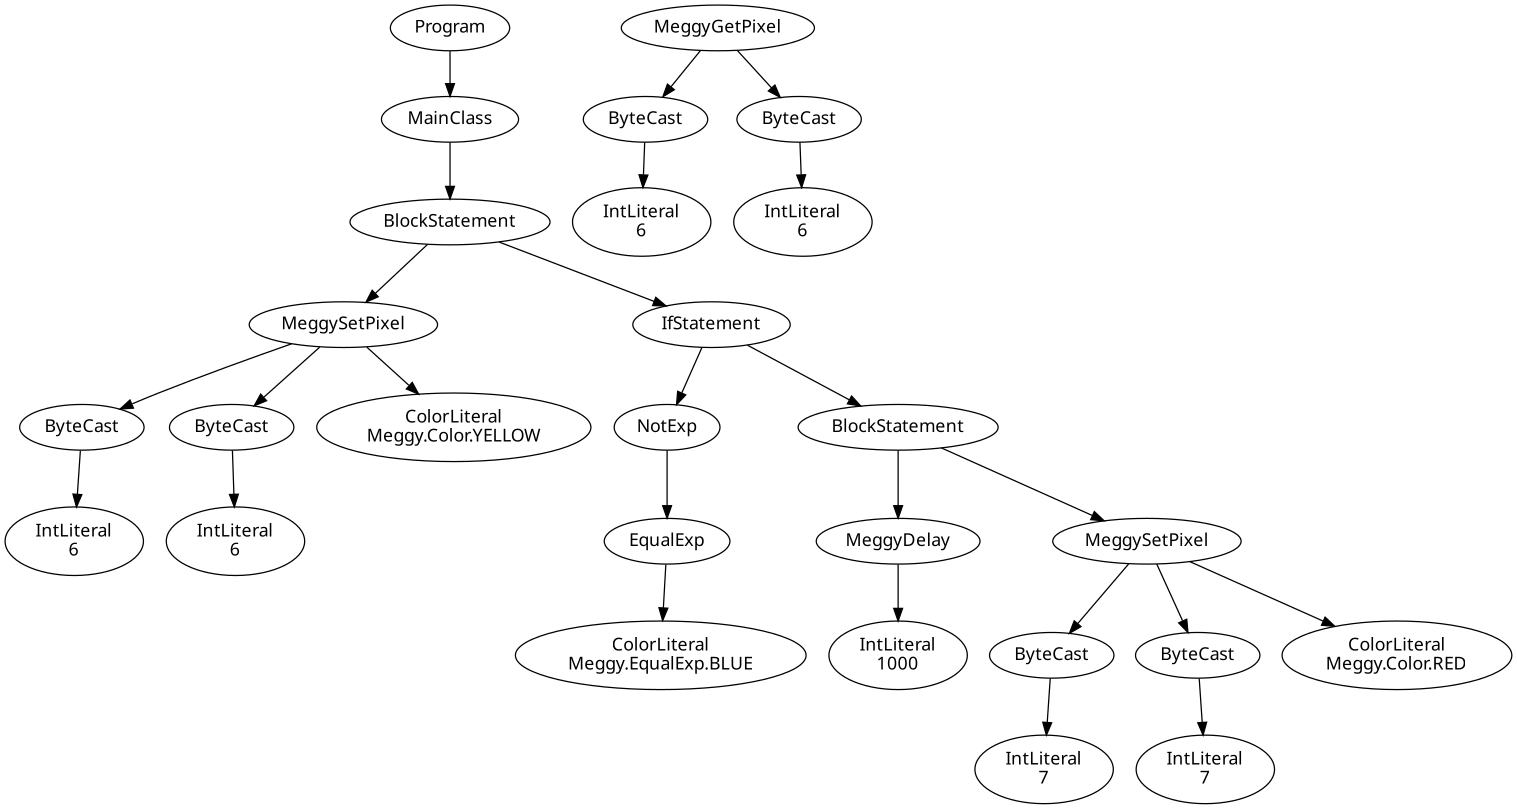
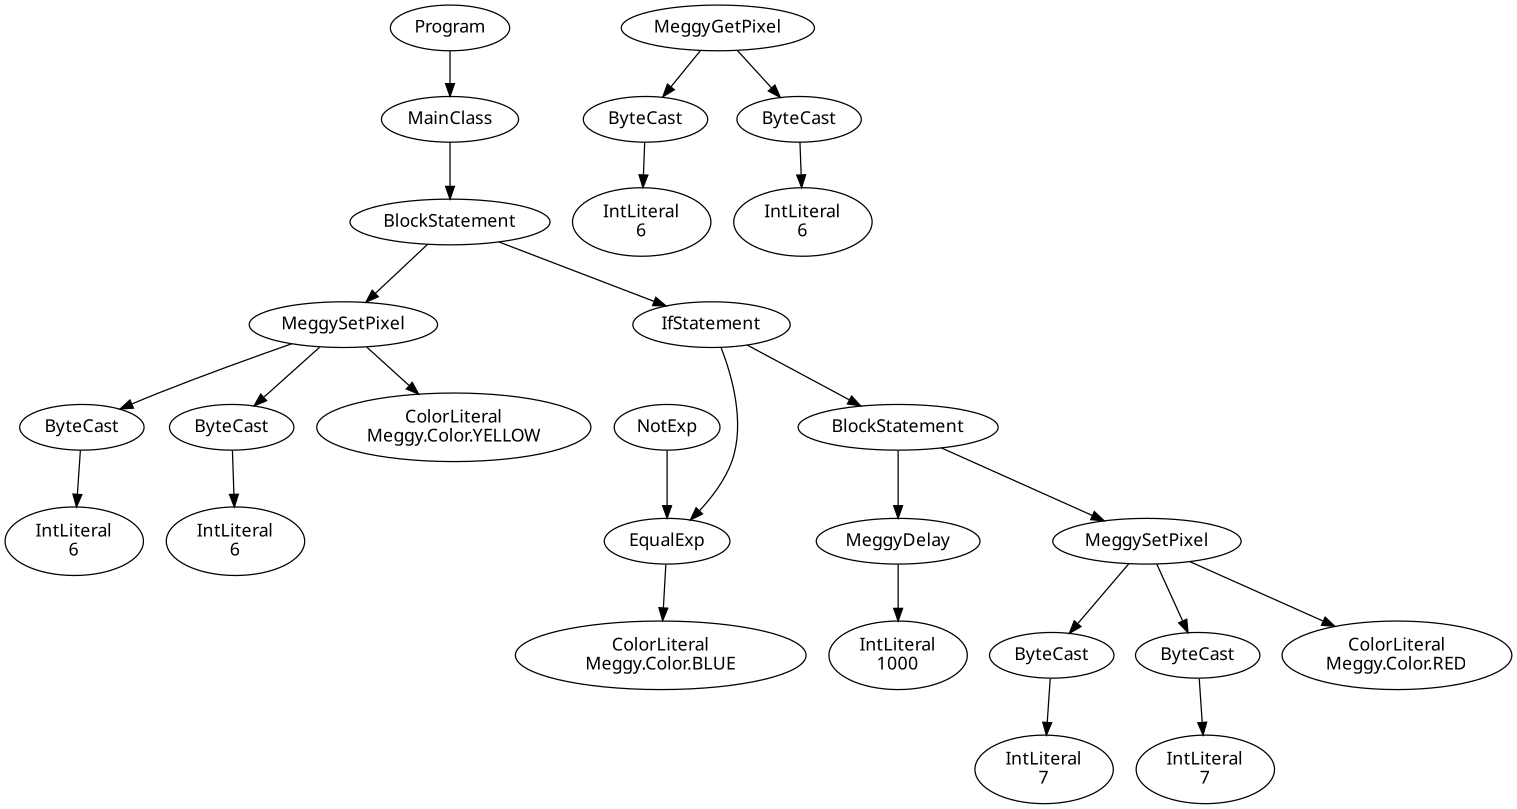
  digraph {
    fontname="Noto Sans"
    node [fontname="Noto Sans"]
    edge [fontname="Noto Sans"]
    n1 [label=Program]
    n2 [label=MainClass]
    n3 [label=BlockStatement]
    n4 [label=MeggySetPixel]
    n5 [label=IfStatement]
    n6 [label=ByteCast]
    n7 [label=ByteCast]
    n8 [label="ColorLiteral\nMeggy.Color.YELLOW"]
    n9 [label=NotExp]
    n10 [label=BlockStatement]
    n11 [label="IntLiteral\n6"]
    n12 [label="IntLiteral\n6"]
    n13 [label=EqualExp]
    n14 [label=MeggyDelay]
    n15 [label=MeggySetPixel]
-   n16 [label="ColorLiteral\nMeggy.EqualExp.BLUE"]
+   n16 [label="ColorLiteral\nMeggy.Color.BLUE"]
    n17 [label=MeggyGetPixel]
    n18 [label=ByteCast]
    n19 [label=ByteCast]
    n20 [label="IntLiteral\n6"]
    n21 [label="IntLiteral\n6"]
    n22 [label="IntLiteral\n1000"]
    n23 [label=ByteCast]
    n24 [label=ByteCast]
    n25 [label="ColorLiteral\nMeggy.Color.RED"]
    n26 [label="IntLiteral\n7"]
    n27 [label="IntLiteral\n7"]
    n1 -> n2
    n2 -> n3
    n3 -> n4
    n3 -> n5
    n4 -> n6
    n4 -> n7
    n4 -> n8
-   n5 -> n9
+   n5 -> n13
    n5 -> n10
    n6 -> n11
    n7 -> n12
    n9 -> n13
    n10 -> n14
    n10 -> n15
    n13 -> n16
    n14 -> n22
    n15 -> n23
    n15 -> n24
    n15 -> n25
    n17 -> n18
    n17 -> n19
    n18 -> n20
    n19 -> n21
    n23 -> n26
    n24 -> n27
  }
